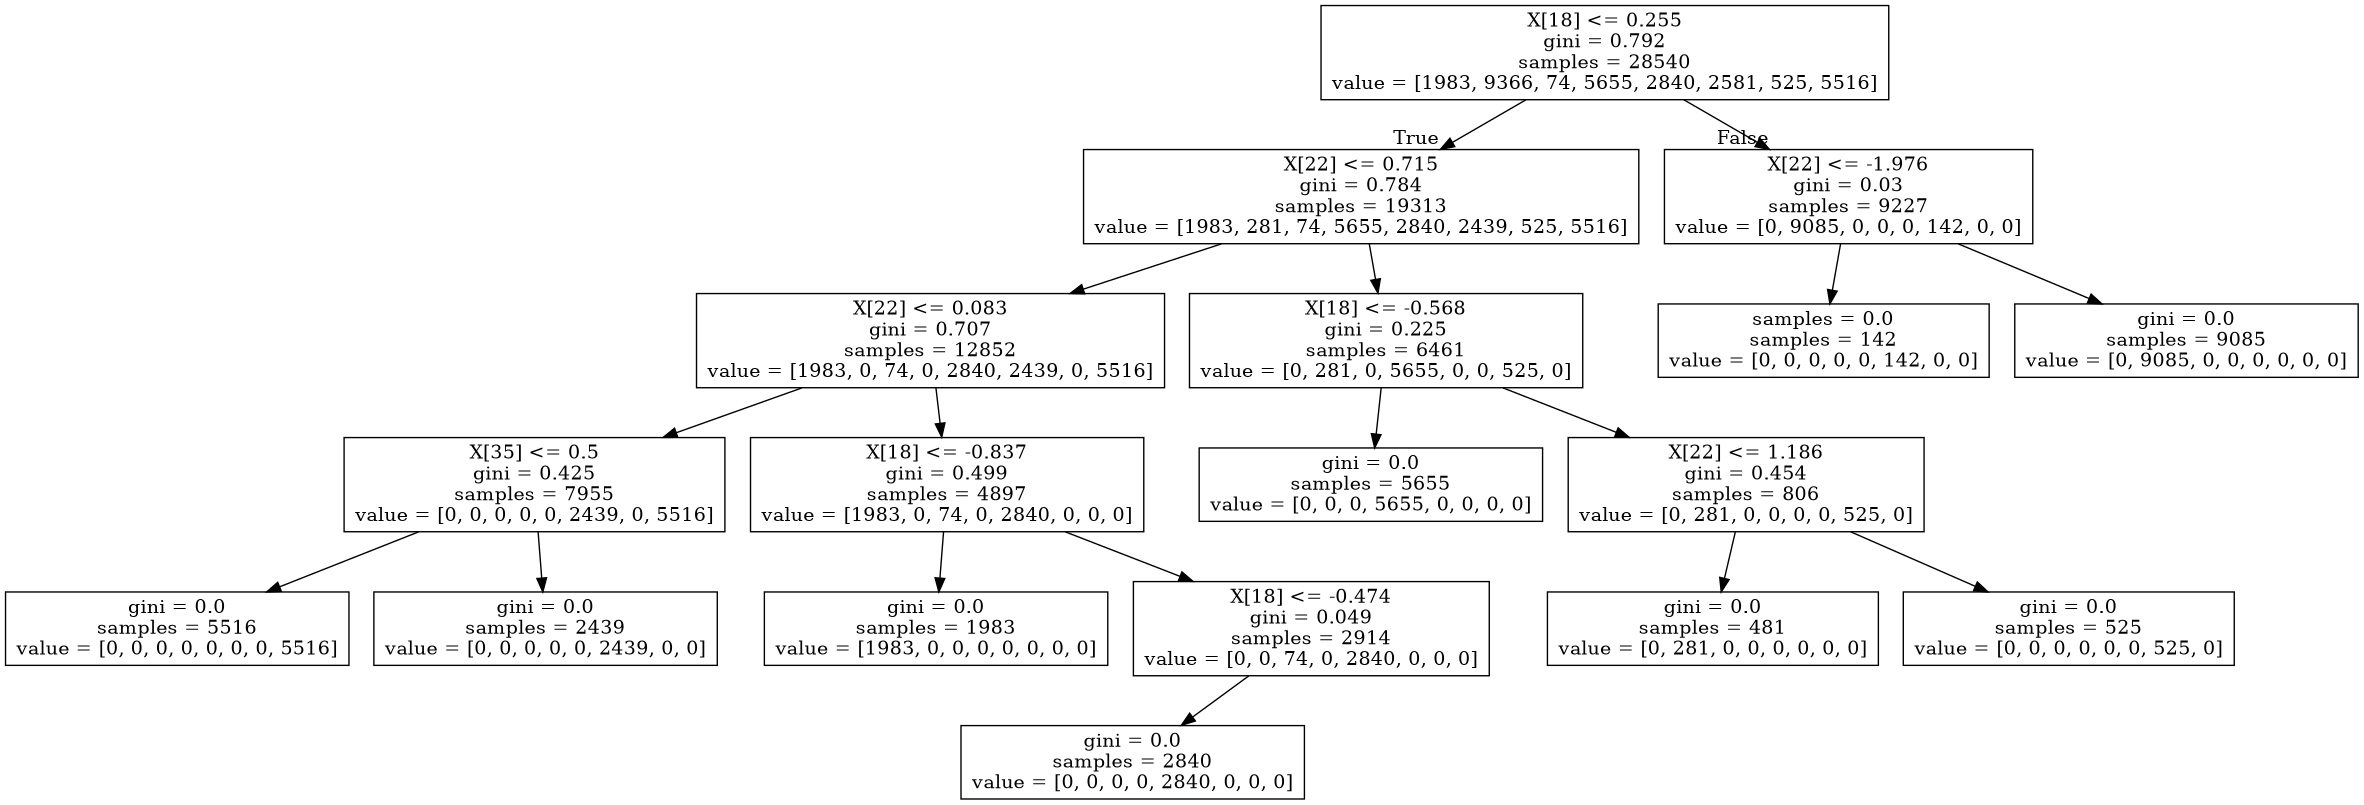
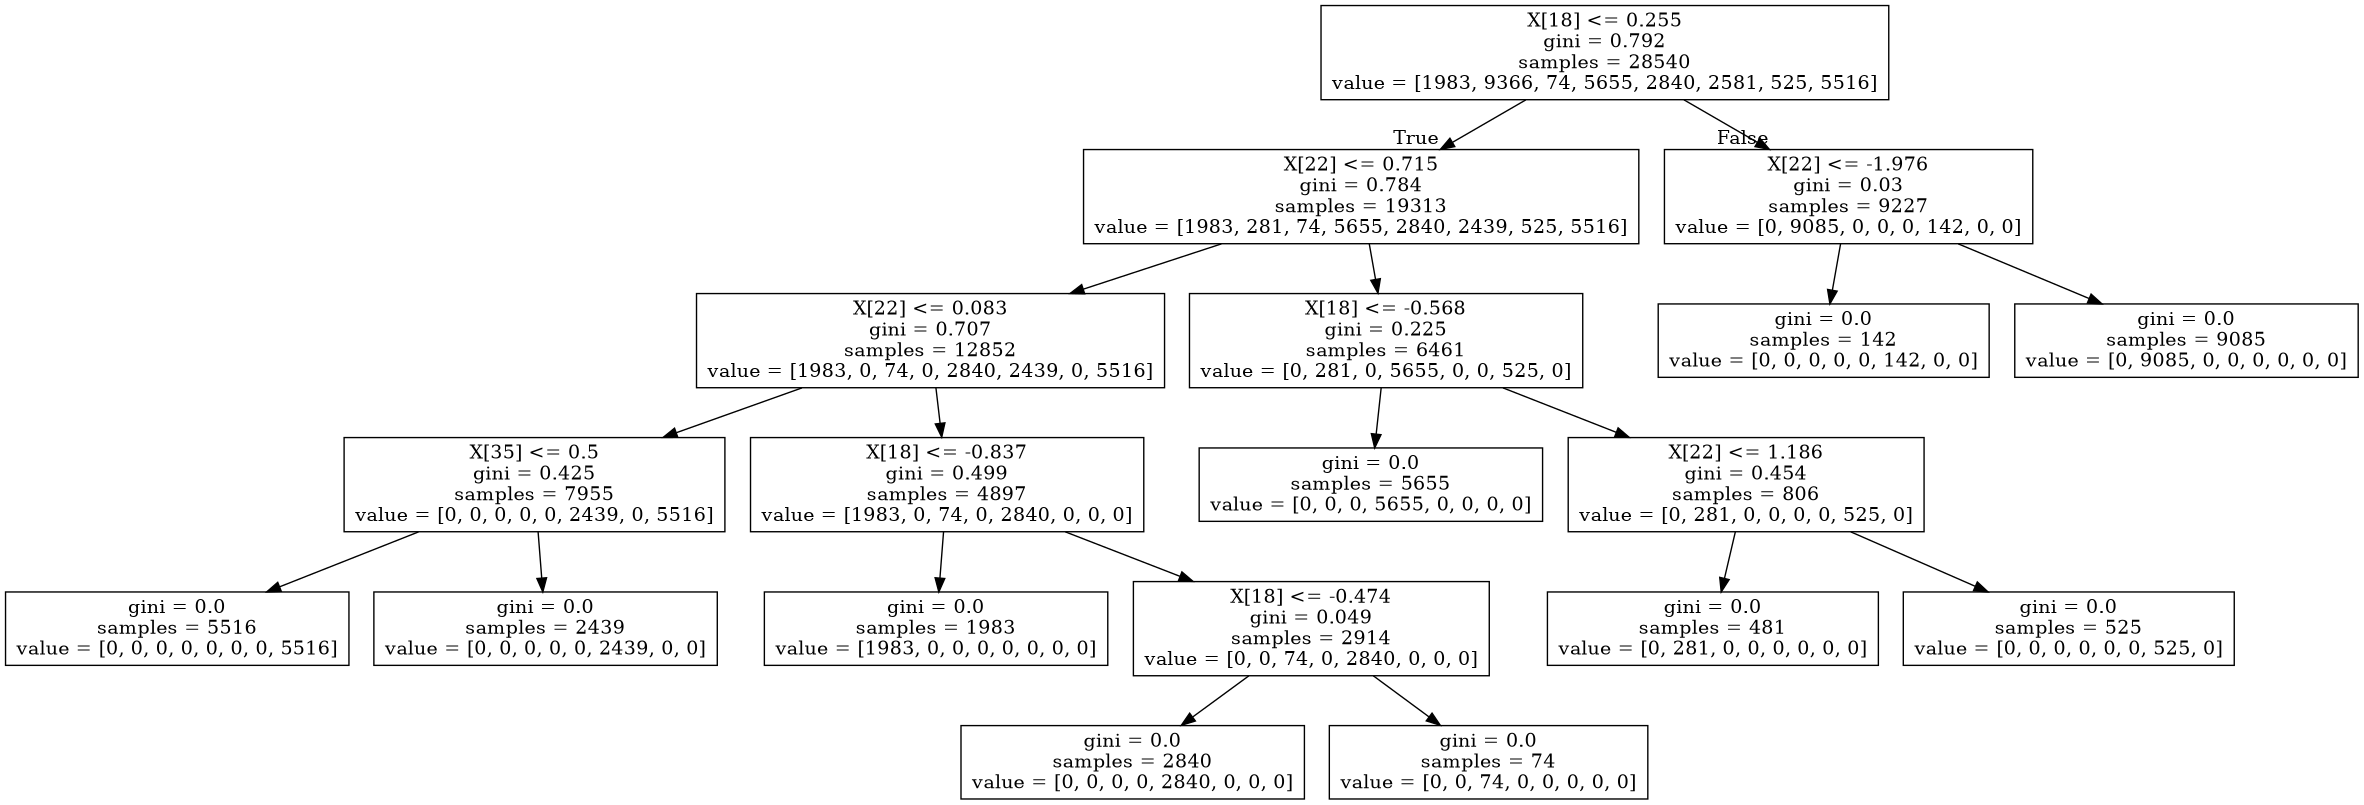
  digraph {
    node [shape=box]
    n1 [label="X[18] <= 0.255\ngini = 0.792\nsamples = 28540\nvalue = [1983, 9366, 74, 5655, 2840, 2581, 525, 5516]"]
    n2 [label="X[22] <= 0.715\ngini = 0.784\nsamples = 19313\nvalue = [1983, 281, 74, 5655, 2840, 2439, 525, 5516]"]
    n3 [label="X[22] <= -1.976\ngini = 0.03\nsamples = 9227\nvalue = [0, 9085, 0, 0, 0, 142, 0, 0]"]
    n4 [label="X[22] <= 0.083\ngini = 0.707\nsamples = 12852\nvalue = [1983, 0, 74, 0, 2840, 2439, 0, 5516]"]
    n5 [label="X[18] <= -0.568\ngini = 0.225\nsamples = 6461\nvalue = [0, 281, 0, 5655, 0, 0, 525, 0]"]
-   n6 [label="samples = 0.0\nsamples = 142\nvalue = [0, 0, 0, 0, 0, 142, 0, 0]"]
+   n6 [label="gini = 0.0\nsamples = 142\nvalue = [0, 0, 0, 0, 0, 142, 0, 0]"]
    n7 [label="gini = 0.0\nsamples = 9085\nvalue = [0, 9085, 0, 0, 0, 0, 0, 0]"]
    n8 [label="X[35] <= 0.5\ngini = 0.425\nsamples = 7955\nvalue = [0, 0, 0, 0, 0, 2439, 0, 5516]"]
    n9 [label="X[18] <= -0.837\ngini = 0.499\nsamples = 4897\nvalue = [1983, 0, 74, 0, 2840, 0, 0, 0]"]
    n10 [label="gini = 0.0\nsamples = 5655\nvalue = [0, 0, 0, 5655, 0, 0, 0, 0]"]
    n11 [label="X[22] <= 1.186\ngini = 0.454\nsamples = 806\nvalue = [0, 281, 0, 0, 0, 0, 525, 0]"]
    n12 [label="gini = 0.0\nsamples = 5516\nvalue = [0, 0, 0, 0, 0, 0, 0, 5516]"]
    n13 [label="gini = 0.0\nsamples = 2439\nvalue = [0, 0, 0, 0, 0, 2439, 0, 0]"]
    n14 [label="gini = 0.0\nsamples = 1983\nvalue = [1983, 0, 0, 0, 0, 0, 0, 0]"]
    n15 [label="X[18] <= -0.474\ngini = 0.049\nsamples = 2914\nvalue = [0, 0, 74, 0, 2840, 0, 0, 0]"]
    n16 [label="gini = 0.0\nsamples = 2840\nvalue = [0, 0, 0, 0, 2840, 0, 0, 0]"]
+   n17 [label="gini = 0.0\nsamples = 74\nvalue = [0, 0, 74, 0, 0, 0, 0, 0]"]
    n18 [label="gini = 0.0\nsamples = 481\nvalue = [0, 281, 0, 0, 0, 0, 0, 0]"]
    n19 [label="gini = 0.0\nsamples = 525\nvalue = [0, 0, 0, 0, 0, 0, 525, 0]"]
    n1 -> n2 [headlabel=True labelangle=45 labeldistance=2.5]
    n1 -> n3 [headlabel=False labelangle=-45 labeldistance=2.5]
    n2 -> n4
    n2 -> n5
    n3 -> n6
    n3 -> n7
    n4 -> n8
    n4 -> n9
    n5 -> n10
    n5 -> n11
    n8 -> n12
    n8 -> n13
    n9 -> n14
    n9 -> n15
    n11 -> n18
    n11 -> n19
    n15 -> n16
+   n15 -> n17
  }
